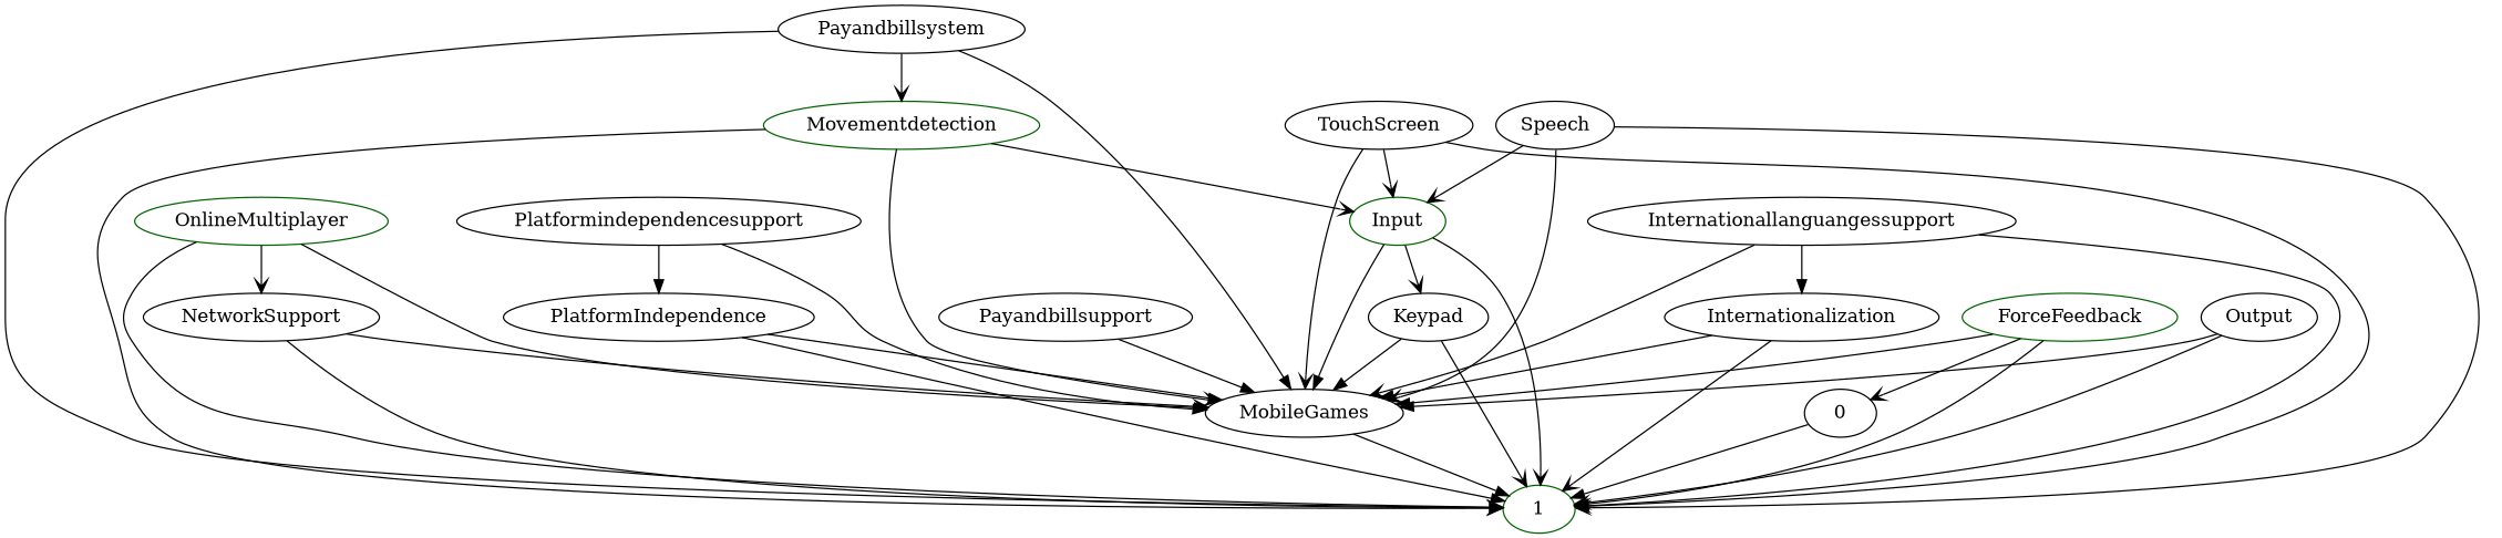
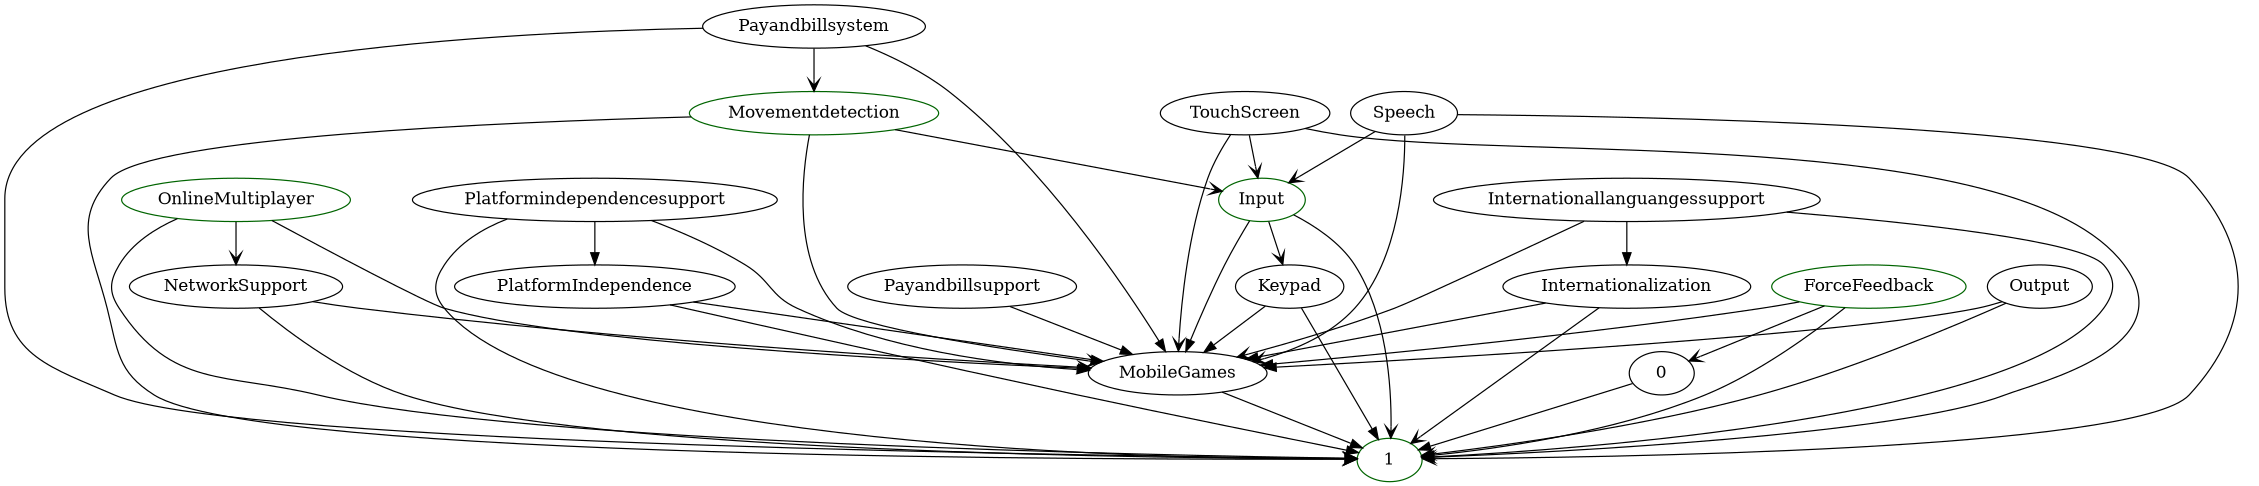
  digraph {
    node [color=black]
    edge [arrowhead=vee]
    1 [color=darkgreen]
    Payandbillsystem
    MobileGames
    Movementdetection [color=darkgreen]
    Payandbillsupport
    OnlineMultiplayer [color=darkgreen]
    NetworkSupport
    Input [color=darkgreen]
    Keypad
    Platformindependencesupport
    PlatformIndependence
    Internationallanguangessupport
    Internationalization
    ForceFeedback [color=darkgreen]
    0
    Output
    Speech
    TouchScreen
    Payandbillsystem -> 1
    Payandbillsystem -> MobileGames [arrowhead=normal]
    Payandbillsystem -> Movementdetection
    MobileGames -> 1 [arrowhead=normal]
    Movementdetection -> 1
    Movementdetection -> MobileGames
    Movementdetection -> Input
    Payandbillsupport -> MobileGames [arrowhead=normal]
    OnlineMultiplayer -> 1
    OnlineMultiplayer -> MobileGames [arrowhead=normal]
    OnlineMultiplayer -> NetworkSupport
    NetworkSupport -> 1 [arrowhead=normal]
    NetworkSupport -> MobileGames
    Input -> 1
    Input -> MobileGames [arrowhead=normal]
    Input -> Keypad
-   Keypad -> 1
+   Keypad -> 1 [arrowhead=normal]
    Keypad -> MobileGames [arrowhead=normal]
+   Platformindependencesupport -> 1
    Platformindependencesupport -> MobileGames [arrowhead=normal]
    Platformindependencesupport -> PlatformIndependence [arrowhead=normal]
    PlatformIndependence -> 1 [arrowhead=normal]
    PlatformIndependence -> MobileGames [arrowhead=normal]
    Internationallanguangessupport -> 1
    Internationallanguangessupport -> MobileGames
    Internationallanguangessupport -> Internationalization [arrowhead=normal]
    Internationalization -> 1
    Internationalization -> MobileGames [arrowhead=normal]
    ForceFeedback -> 1 [arrowhead=normal]
    ForceFeedback -> MobileGames [arrowhead=normal]
    ForceFeedback -> 0
    0 -> 1 [arrowhead=normal]
    Output -> 1
    Output -> MobileGames [arrowhead=normal]
    Speech -> 1
    Speech -> MobileGames
    Speech -> Input
    TouchScreen -> 1 [arrowhead=normal]
    TouchScreen -> MobileGames
    TouchScreen -> Input
  }
